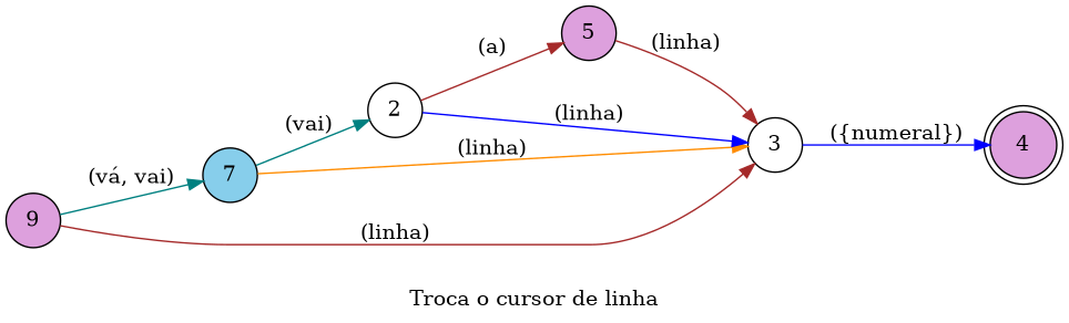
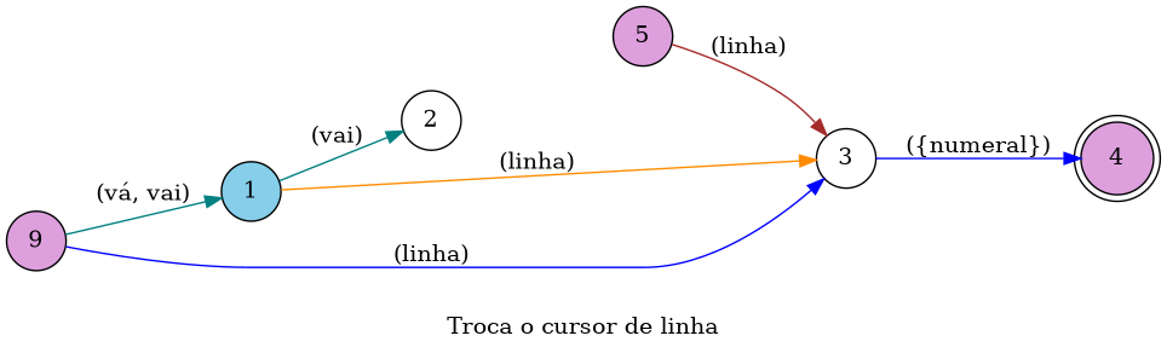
  digraph {
    desc="Cria uma linha nova abaixo ou acima da linha atual"
    label="Troca o cursor de linha"
    lang="pt-BR"
    langName="Português"
    rankdir=LR
    title="Cria uma linha nova"
    node [fillcolor=plum shape=circle style=filled]
    edge [color=brown]
    n1 [label=9]
-   1 [fillcolor=skyblue label=7]
+   1 [fillcolor=skyblue]
    2 [fillcolor=white]
    5
    3 [fillcolor=white]
    4 [shape=doublecircle]
    subgraph sub_1 {
      n1
      1
      2
      5
    }
    n1 -> 1 [color=teal label="(vá, vai)"]
-   n1 -> 3 [label="(linha)"]
+   n1 -> 3 [color=blue label="(linha)"]
    1 -> 2 [color=teal label="(vai)"]
    1 -> 3 [color=darkorange label="(linha)"]
-   2 -> 5 [label="(a)"]
-   2 -> 3 [color=blue label="(linha)"]
    5 -> 3 [label="(linha)"]
    3 -> 4 [color=blue label="({numeral})" store=line]
  }
